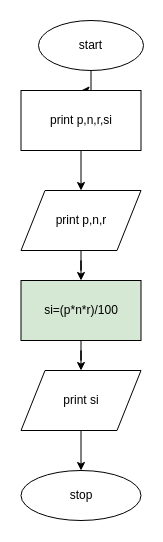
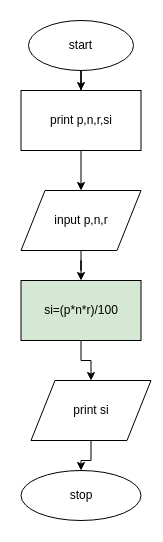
  <mxCell id="0" />
  <mxCell id="1" parent="0" />
  <mxCell id="2" value="" style="edgeStyle=orthogonalEdgeStyle;rounded=0;orthogonalLoop=1;jettySize=auto;html=1;" edge="1" parent="1" source="3" target="5"><mxGeometry relative="1" as="geometry" /></mxCell>
- <mxCell id="3" value="start" style="ellipse;whiteSpace=wrap;html=1;" vertex="1" parent="1"><mxGeometry x="38" y="20" width="105" height="50" as="geometry" /></mxCell>
+ <mxCell id="3" value="start" style="ellipse;whiteSpace=wrap;html=1;" vertex="1" parent="1"><mxGeometry x="28" width="105" height="50" as="geometry" y="20" /></mxCell>
  <mxCell id="4" value="" style="edgeStyle=orthogonalEdgeStyle;rounded=0;orthogonalLoop=1;jettySize=auto;html=1;" edge="1" parent="1" source="5" target="7"><mxGeometry relative="1" as="geometry" /></mxCell>
  <mxCell id="5" value="print p,n,r,si" style="rounded=0;whiteSpace=wrap;html=1;" vertex="1" parent="1"><mxGeometry x="20.5" y="90" width="120" height="60" as="geometry" /></mxCell>
  <mxCell id="6" value="" style="edgeStyle=orthogonalEdgeStyle;rounded=0;orthogonalLoop=1;jettySize=auto;html=1;" edge="1" parent="1" source="7" target="9"><mxGeometry relative="1" as="geometry" /></mxCell>
- <mxCell id="7" value="print p,n,r" style="shape=parallelogram;perimeter=parallelogramPerimeter;whiteSpace=wrap;html=1;" vertex="1" parent="1"><mxGeometry x="20.5" y="190" width="120" height="60" as="geometry" /></mxCell>
+ <mxCell id="7" value="input p,n,r" style="shape=parallelogram;perimeter=parallelogramPerimeter;whiteSpace=wrap;html=1;" vertex="1" parent="1"><mxGeometry x="20.5" y="190" width="120" height="60" as="geometry" /></mxCell>
  <mxCell id="8" value="" style="edgeStyle=orthogonalEdgeStyle;rounded=0;orthogonalLoop=1;jettySize=auto;html=1;" edge="1" parent="1" source="9" target="11"><mxGeometry relative="1" as="geometry" /></mxCell>
  <mxCell id="9" value="si=(p*n*r)/100" style="rounded=0;whiteSpace=wrap;html=1;fillColor=#d5e8d4;" vertex="1" parent="1"><mxGeometry x="20.5" y="280" width="120" height="60" as="geometry" /></mxCell>
  <mxCell id="10" value="" style="edgeStyle=orthogonalEdgeStyle;rounded=0;orthogonalLoop=1;jettySize=auto;html=1;" edge="1" parent="1" source="11" target="12"><mxGeometry relative="1" as="geometry" /></mxCell>
- <mxCell id="11" value="print si" style="shape=parallelogram;perimeter=parallelogramPerimeter;whiteSpace=wrap;html=1;" vertex="1" parent="1"><mxGeometry x="20.5" y="370" width="120" height="60" as="geometry" /></mxCell>
+ <mxCell id="11" value="print si" style="shape=parallelogram;perimeter=parallelogramPerimeter;whiteSpace=wrap;html=1;" vertex="1" parent="1"><mxGeometry x="30.5" y="380" width="120" height="60" as="geometry" /></mxCell>
  <mxCell id="12" value="stop" style="ellipse;whiteSpace=wrap;html=1;" vertex="1" parent="1"><mxGeometry x="20.5" y="470" width="120" height="50" as="geometry" /></mxCell>
